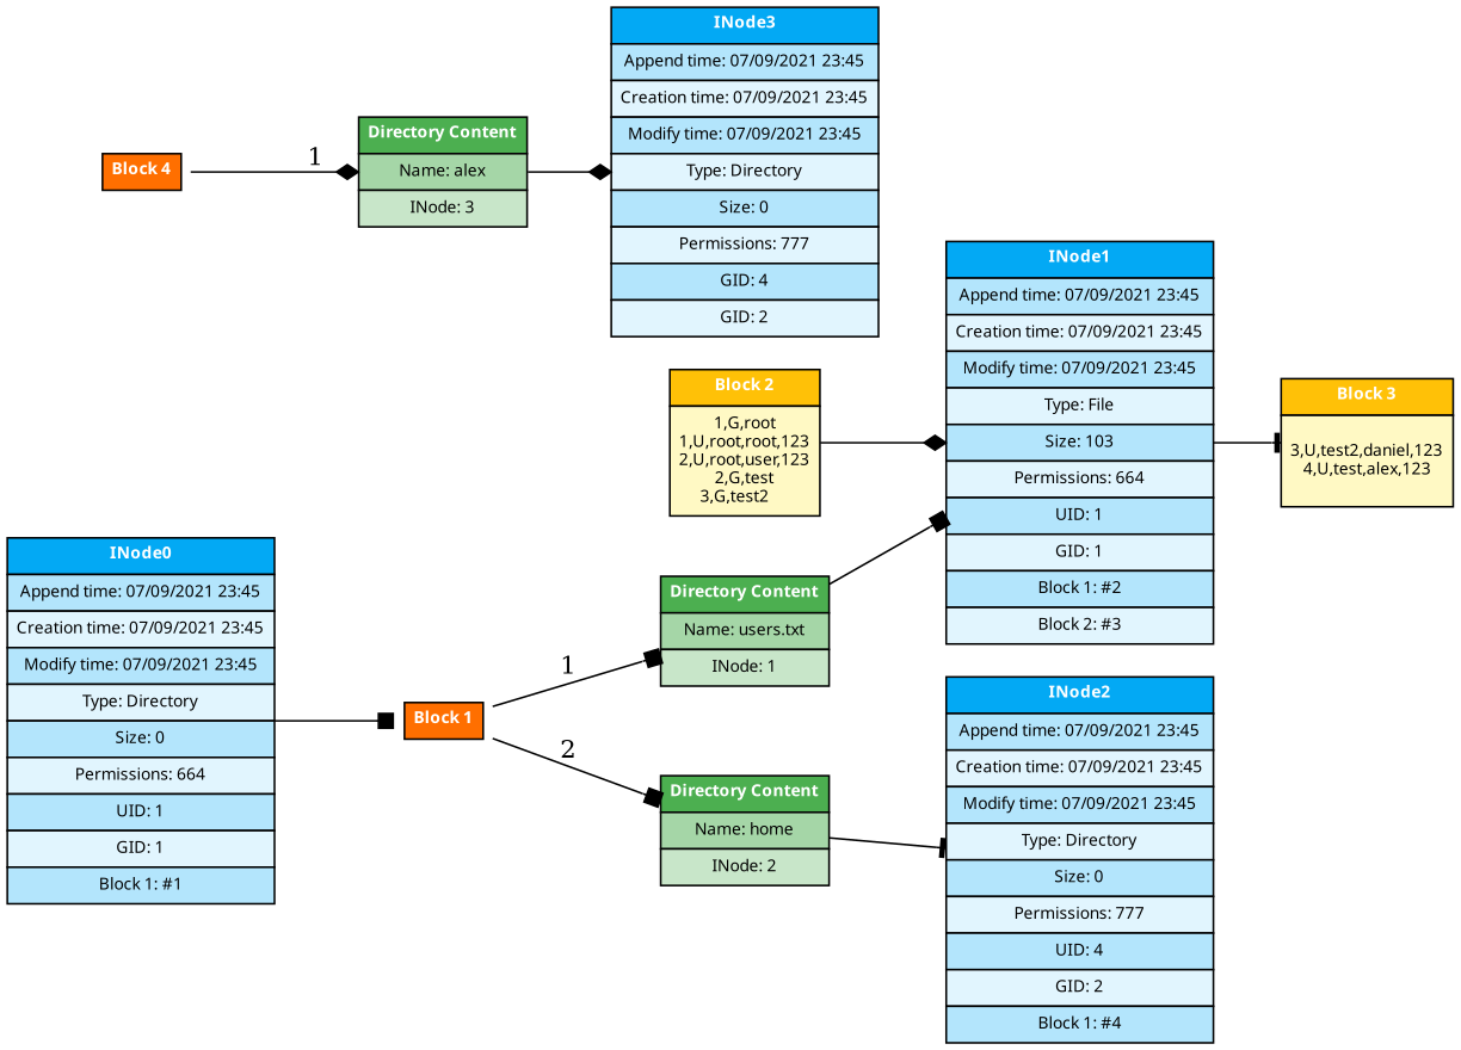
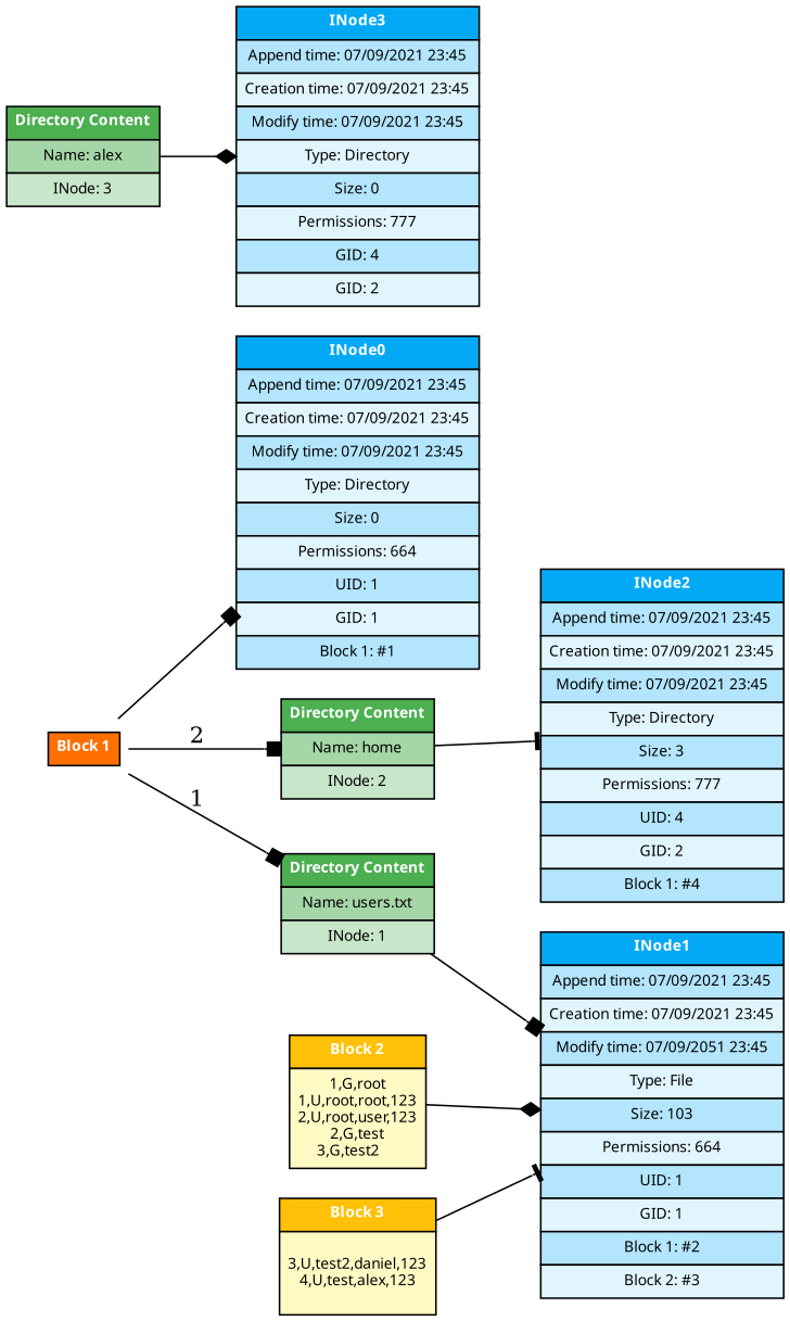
  digraph {
    rankdir=LR
    splines=true
    node [fontname=Verdana fontsize=9 margin=0 shape=none]
    edge [arrowhead=box]
    n1 [label=<<table border="0" cellborder="1" cellspacing="0" cellpadding="4"><tr><td bgcolor="#03A9F4"><font color="white"><b>INode0</b></font></td></tr><tr><td bgcolor="#b3e5fc">Append time: 07/09/2021 23:45</td></tr><tr><td bgcolor="#e1f5fe">Creation time: 07/09/2021 23:45</td></tr><tr><td bgcolor="#b3e5fc">Modify time: 07/09/2021 23:45</td></tr><tr><td bgcolor="#e1f5fe">Type: Directory</td></tr><tr><td bgcolor="#b3e5fc">Size: 0</td></tr><tr><td bgcolor="#e1f5fe">Permissions: 664</td></tr><tr><td bgcolor="#b3e5fc">UID: 1</td></tr><tr><td bgcolor="#e1f5fe">GID: 1</td></tr><tr><td bgcolor="#b3e5fc">Block 1: #1</td></tr></table>>]
    n2 [label=<<table border="0" cellborder="1" cellspacing="0" cellpadding="4"><tr><td bgcolor="#ff6f00"><font color="white"><b>Block 1</b></font></td></tr></table>>]
    n3 [label=<<table border="0" cellborder="1" cellspacing="0" cellpadding="4"><tr><td bgcolor="#4caf50"><font color="white"><b>Directory Content</b></font></td></tr><tr><td bgcolor="#a5d6a7">Name: users.txt</td></tr><tr><td bgcolor="#c8e6c9">INode: 1</td></tr></table>>]
    n4 [label=<<table border="0" cellborder="1" cellspacing="0" cellpadding="4"><tr><td bgcolor="#4caf50"><font color="white"><b>Directory Content</b></font></td></tr><tr><td bgcolor="#a5d6a7">Name: home</td></tr><tr><td bgcolor="#c8e6c9">INode: 2</td></tr></table>>]
-   n5 [label=<<table border="0" cellborder="1" cellspacing="0" cellpadding="4"><tr><td bgcolor="#03A9F4"><font color="white"><b>INode1</b></font></td></tr><tr><td bgcolor="#b3e5fc">Append time: 07/09/2021 23:45</td></tr><tr><td bgcolor="#e1f5fe">Creation time: 07/09/2021 23:45</td></tr><tr><td bgcolor="#b3e5fc">Modify time: 07/09/2021 23:45</td></tr><tr><td bgcolor="#e1f5fe">Type: File</td></tr><tr><td bgcolor="#b3e5fc">Size: 103</td></tr><tr><td bgcolor="#e1f5fe">Permissions: 664</td></tr><tr><td bgcolor="#b3e5fc">UID: 1</td></tr><tr><td bgcolor="#e1f5fe">GID: 1</td></tr><tr><td bgcolor="#b3e5fc">Block 1: #2</td></tr><tr><td bgcolor="#e1f5fe">Block 2: #3</td></tr></table>>]
-   n6 [label=<<table border="0" cellborder="1" cellspacing="0" cellpadding="4"><tr><td bgcolor="#03A9F4"><font color="white"><b>INode2</b></font></td></tr><tr><td bgcolor="#b3e5fc">Append time: 07/09/2021 23:45</td></tr><tr><td bgcolor="#e1f5fe">Creation time: 07/09/2021 23:45</td></tr><tr><td bgcolor="#b3e5fc">Modify time: 07/09/2021 23:45</td></tr><tr><td bgcolor="#e1f5fe">Type: Directory</td></tr><tr><td bgcolor="#b3e5fc">Size: 0</td></tr><tr><td bgcolor="#e1f5fe">Permissions: 777</td></tr><tr><td bgcolor="#b3e5fc">UID: 4</td></tr><tr><td bgcolor="#e1f5fe">GID: 2</td></tr><tr><td bgcolor="#b3e5fc">Block 1: #4</td></tr></table>>]
+   n5 [label=<<table border="0" cellborder="1" cellspacing="0" cellpadding="4"><tr><td bgcolor="#03A9F4"><font color="white"><b>INode1</b></font></td></tr><tr><td bgcolor="#b3e5fc">Append time: 07/09/2021 23:45</td></tr><tr><td bgcolor="#e1f5fe">Creation time: 07/09/2021 23:45</td></tr><tr><td bgcolor="#b3e5fc">Modify time: 07/09/2051 23:45</td></tr><tr><td bgcolor="#e1f5fe">Type: File</td></tr><tr><td bgcolor="#b3e5fc">Size: 103</td></tr><tr><td bgcolor="#e1f5fe">Permissions: 664</td></tr><tr><td bgcolor="#b3e5fc">UID: 1</td></tr><tr><td bgcolor="#e1f5fe">GID: 1</td></tr><tr><td bgcolor="#b3e5fc">Block 1: #2</td></tr><tr><td bgcolor="#e1f5fe">Block 2: #3</td></tr></table>>]
+   n6 [label=<<table border="0" cellborder="1" cellspacing="0" cellpadding="4"><tr><td bgcolor="#03A9F4"><font color="white"><b>INode2</b></font></td></tr><tr><td bgcolor="#b3e5fc">Append time: 07/09/2021 23:45</td></tr><tr><td bgcolor="#e1f5fe">Creation time: 07/09/2021 23:45</td></tr><tr><td bgcolor="#b3e5fc">Modify time: 07/09/2021 23:45</td></tr><tr><td bgcolor="#e1f5fe">Type: Directory</td></tr><tr><td bgcolor="#b3e5fc">Size: 3</td></tr><tr><td bgcolor="#e1f5fe">Permissions: 777</td></tr><tr><td bgcolor="#b3e5fc">UID: 4</td></tr><tr><td bgcolor="#e1f5fe">GID: 2</td></tr><tr><td bgcolor="#b3e5fc">Block 1: #4</td></tr></table>>]
    n7 [label=<<table border="0" cellborder="1" cellspacing="0" cellpadding="4"><tr><td bgcolor="#FFC107"><font color="white"><b>Block 3</b></font></td></tr><tr><td bgcolor="#FFF9C4"><br/>3,U,test2,daniel,123<br/>4,U,test,alex,123<br/>     </td></tr></table>>]
    n8 [label=<<table border="0" cellborder="1" cellspacing="0" cellpadding="4"><tr><td bgcolor="#FFC107"><font color="white"><b>Block 2</b></font></td></tr><tr><td bgcolor="#FFF9C4">1,G,root<br/>1,U,root,root,123<br/>2,U,root,user,123<br/>2,G,test<br/>3,G,test2     </td></tr></table>>]
-   n9 [label=<<table border="0" cellborder="1" cellspacing="0" cellpadding="4"><tr><td bgcolor="#ff6f00"><font color="white"><b>Block 4</b></font></td></tr></table>>]
    n10 [label=<<table border="0" cellborder="1" cellspacing="0" cellpadding="4"><tr><td bgcolor="#4caf50"><font color="white"><b>Directory Content</b></font></td></tr><tr><td bgcolor="#a5d6a7">Name: alex</td></tr><tr><td bgcolor="#c8e6c9">INode: 3</td></tr></table>>]
    n11 [label=<<table border="0" cellborder="1" cellspacing="0" cellpadding="4"><tr><td bgcolor="#03A9F4"><font color="white"><b>INode3</b></font></td></tr><tr><td bgcolor="#b3e5fc">Append time: 07/09/2021 23:45</td></tr><tr><td bgcolor="#e1f5fe">Creation time: 07/09/2021 23:45</td></tr><tr><td bgcolor="#b3e5fc">Modify time: 07/09/2021 23:45</td></tr><tr><td bgcolor="#e1f5fe">Type: Directory</td></tr><tr><td bgcolor="#b3e5fc">Size: 0</td></tr><tr><td bgcolor="#e1f5fe">Permissions: 777</td></tr><tr><td bgcolor="#b3e5fc">GID: 4</td></tr><tr><td bgcolor="#e1f5fe">GID: 2</td></tr></table>>]
-   n1 -> n2
+   n2 -> n1
    n2 -> n3 [label=1]
    n2 -> n4 [label=2]
    n3 -> n5
    n4 -> n6 [arrowhead=tee]
-   n5 -> n7 [arrowhead=tee]
+   n7 -> n5 [arrowhead=tee]
    n8 -> n5 [arrowhead=diamond]
-   n9 -> n10 [arrowhead=diamond label=1]
    n10 -> n11 [arrowhead=diamond]
  }
